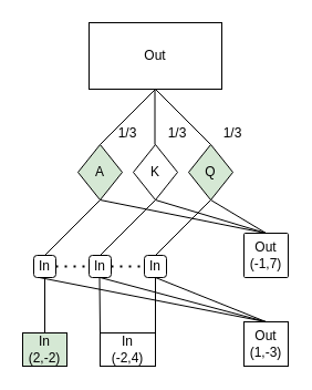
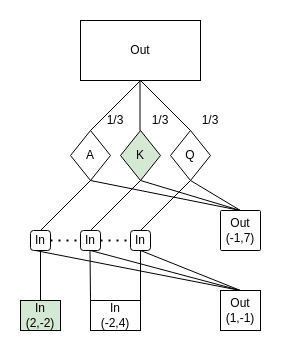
  <mxCell id="0" />
  <mxCell id="1" parent="0" />
  <mxCell id="2" value="Out" style="rounded=0;whiteSpace=wrap;html=1;" vertex="1" parent="1"><mxGeometry x="80" y="20" width="120" height="60" as="geometry" /></mxCell>
  <mxCell id="3" value="" style="endArrow=none;html=1;" edge="1" parent="1"><mxGeometry width="50" height="50" relative="1" as="geometry"><mxPoint x="90" y="130" as="sourcePoint" /><mxPoint x="140" y="80" as="targetPoint" /></mxGeometry></mxCell>
  <mxCell id="4" value="" style="endArrow=none;html=1;" edge="1" parent="1"><mxGeometry width="50" height="50" relative="1" as="geometry"><mxPoint x="190" y="130" as="sourcePoint" /><mxPoint x="140" y="80" as="targetPoint" /></mxGeometry></mxCell>
  <mxCell id="5" value="" style="endArrow=none;html=1;" edge="1" parent="1"><mxGeometry width="50" height="50" relative="1" as="geometry"><mxPoint x="139.5" y="130" as="sourcePoint" /><mxPoint x="139.5" y="80" as="targetPoint" /></mxGeometry></mxCell>
- <mxCell id="6" value="A" style="rhombus;whiteSpace=wrap;html=1;fillColor=#d5e8d4;" vertex="1" parent="1"><mxGeometry x="70" y="130" width="40" height="50" as="geometry" /></mxCell>
- <mxCell id="7" value="K" style="rhombus;whiteSpace=wrap;html=1;" vertex="1" parent="1"><mxGeometry x="120" y="130" width="40" height="50" as="geometry" /></mxCell>
- <mxCell id="8" value="Q" style="rhombus;whiteSpace=wrap;html=1;fillColor=#d5e8d4;" vertex="1" parent="1"><mxGeometry x="170" y="130" width="40" height="50" as="geometry" /></mxCell>
+ <mxCell id="6" value="A" style="rhombus;whiteSpace=wrap;html=1;" vertex="1" parent="1"><mxGeometry x="70" y="130" width="40" height="50" as="geometry" /></mxCell>
+ <mxCell id="7" value="K" style="rhombus;whiteSpace=wrap;html=1;fillColor=#d5e8d4;" vertex="1" parent="1"><mxGeometry x="120" y="130" width="40" height="50" as="geometry" /></mxCell>
+ <mxCell id="8" value="Q" style="rhombus;whiteSpace=wrap;html=1;" vertex="1" parent="1"><mxGeometry x="170" y="130" width="40" height="50" as="geometry" /></mxCell>
  <mxCell id="9" value="" style="endArrow=none;html=1;" edge="1" parent="1"><mxGeometry width="50" height="50" relative="1" as="geometry"><mxPoint x="40" y="230" as="sourcePoint" /><mxPoint x="90" y="180" as="targetPoint" /></mxGeometry></mxCell>
  <mxCell id="10" value="" style="endArrow=none;html=1;" edge="1" parent="1"><mxGeometry width="50" height="50" relative="1" as="geometry"><mxPoint x="90" y="230" as="sourcePoint" /><mxPoint x="140" y="180" as="targetPoint" /></mxGeometry></mxCell>
  <mxCell id="11" value="" style="endArrow=none;html=1;entryX=0.5;entryY=1;entryDx=0;entryDy=0;" edge="1" parent="1" target="8"><mxGeometry width="50" height="50" relative="1" as="geometry"><mxPoint x="140" y="230" as="sourcePoint" /><mxPoint x="190" y="180" as="targetPoint" /></mxGeometry></mxCell>
  <mxCell id="12" value="In" style="rounded=1;whiteSpace=wrap;html=1;" vertex="1" parent="1"><mxGeometry x="30" y="230" width="20" height="20" as="geometry" /></mxCell>
  <mxCell id="13" value="In" style="rounded=1;whiteSpace=wrap;html=1;" vertex="1" parent="1"><mxGeometry x="80" y="230" width="20" height="20" as="geometry" /></mxCell>
  <mxCell id="14" value="In" style="rounded=1;whiteSpace=wrap;html=1;" vertex="1" parent="1"><mxGeometry x="130" y="230" width="20" height="20" as="geometry" /></mxCell>
  <mxCell id="15" value="" style="endArrow=none;html=1;entryX=0.5;entryY=1;entryDx=0;entryDy=0;" edge="1" parent="1" target="8"><mxGeometry width="50" height="50" relative="1" as="geometry"><mxPoint x="240" y="210" as="sourcePoint" /><mxPoint x="290" y="160" as="targetPoint" /></mxGeometry></mxCell>
  <mxCell id="16" value="" style="endArrow=none;html=1;entryX=0.5;entryY=1;entryDx=0;entryDy=0;" edge="1" parent="1" target="7"><mxGeometry width="50" height="50" relative="1" as="geometry"><mxPoint x="240" y="210" as="sourcePoint" /><mxPoint x="290" y="160" as="targetPoint" /></mxGeometry></mxCell>
  <mxCell id="17" value="" style="endArrow=none;html=1;entryX=0.5;entryY=1;entryDx=0;entryDy=0;" edge="1" parent="1" target="6"><mxGeometry width="50" height="50" relative="1" as="geometry"><mxPoint x="240" y="210" as="sourcePoint" /><mxPoint x="290" y="160" as="targetPoint" /></mxGeometry></mxCell>
  <mxCell id="18" value="Out&lt;br&gt;(-1,7)" style="rounded=1;whiteSpace=wrap;html=1;arcSize=3;" vertex="1" parent="1"><mxGeometry x="220" y="210" width="40" height="40" as="geometry" /></mxCell>
  <mxCell id="19" value="" style="endArrow=none;dashed=1;html=1;dashPattern=1 3;strokeWidth=2;exitX=1;exitY=0.5;exitDx=0;exitDy=0;" edge="1" parent="1" source="12"><mxGeometry width="50" height="50" relative="1" as="geometry"><mxPoint x="30" y="290" as="sourcePoint" /><mxPoint x="80" y="240" as="targetPoint" /></mxGeometry></mxCell>
  <mxCell id="20" value="" style="endArrow=none;dashed=1;html=1;dashPattern=1 3;strokeWidth=2;exitX=1;exitY=0.5;exitDx=0;exitDy=0;" edge="1" parent="1" source="13"><mxGeometry width="50" height="50" relative="1" as="geometry"><mxPoint x="80" y="290" as="sourcePoint" /><mxPoint x="130" y="240" as="targetPoint" /></mxGeometry></mxCell>
  <mxCell id="21" value="" style="endArrow=none;html=1;" edge="1" parent="1"><mxGeometry width="50" height="50" relative="1" as="geometry"><mxPoint x="40" y="300" as="sourcePoint" /><mxPoint x="40" y="250" as="targetPoint" /></mxGeometry></mxCell>
  <mxCell id="22" value="" style="endArrow=none;html=1;" edge="1" parent="1"><mxGeometry width="50" height="50" relative="1" as="geometry"><mxPoint x="90" y="300" as="sourcePoint" /><mxPoint x="89.5" y="250" as="targetPoint" /></mxGeometry></mxCell>
  <mxCell id="23" value="" style="endArrow=none;html=1;" edge="1" parent="1"><mxGeometry width="50" height="50" relative="1" as="geometry"><mxPoint x="140" y="300" as="sourcePoint" /><mxPoint x="140" y="250" as="targetPoint" /></mxGeometry></mxCell>
  <mxCell id="24" value="In&lt;br&gt;(-2,4)" style="rounded=0;whiteSpace=wrap;html=1;" vertex="1" parent="1"><mxGeometry x="90" y="300" width="50" height="30" as="geometry" /></mxCell>
  <mxCell id="25" value="In&lt;br&gt;(2,-2)" style="rounded=0;whiteSpace=wrap;html=1;fillColor=#d5e8d4;" vertex="1" parent="1"><mxGeometry x="20" y="300" width="40" height="30" as="geometry" /></mxCell>
  <mxCell id="26" value="" style="endArrow=none;html=1;exitX=0.5;exitY=1;exitDx=0;exitDy=0;" edge="1" parent="1" source="14"><mxGeometry width="50" height="50" relative="1" as="geometry"><mxPoint x="190" y="340" as="sourcePoint" /><mxPoint x="240" y="290" as="targetPoint" /></mxGeometry></mxCell>
  <mxCell id="27" value="" style="endArrow=none;html=1;entryX=0.5;entryY=1;entryDx=0;entryDy=0;" edge="1" parent="1" target="13"><mxGeometry width="50" height="50" relative="1" as="geometry"><mxPoint x="240" y="290" as="sourcePoint" /><mxPoint x="290" y="240" as="targetPoint" /></mxGeometry></mxCell>
  <mxCell id="28" value="" style="endArrow=none;html=1;entryX=0.25;entryY=1;entryDx=0;entryDy=0;" edge="1" parent="1" target="12"><mxGeometry width="50" height="50" relative="1" as="geometry"><mxPoint x="240" y="290" as="sourcePoint" /><mxPoint x="290" y="240" as="targetPoint" /></mxGeometry></mxCell>
- <mxCell id="29" value="Out&lt;br&gt;(1,-3)" style="rounded=0;whiteSpace=wrap;html=1;" vertex="1" parent="1"><mxGeometry x="220" y="290" width="40" height="40" as="geometry" /></mxCell>
+ <mxCell id="29" value="Out&lt;br&gt;(1,-1)" style="rounded=0;whiteSpace=wrap;html=1;" vertex="1" parent="1"><mxGeometry x="220" y="290" width="40" height="40" as="geometry" /></mxCell>
  <mxCell id="30" value="1/3" style="text;html=1;strokeColor=none;fillColor=none;align=center;verticalAlign=middle;whiteSpace=wrap;rounded=0;" vertex="1" parent="1"><mxGeometry x="140" y="110" width="40" height="20" as="geometry" /></mxCell>
  <mxCell id="31" value="1/3" style="text;html=1;strokeColor=none;fillColor=none;align=center;verticalAlign=middle;whiteSpace=wrap;rounded=0;" vertex="1" parent="1"><mxGeometry x="190" y="110" width="40" height="20" as="geometry" /></mxCell>
  <mxCell id="32" value="1/3" style="text;html=1;strokeColor=none;fillColor=none;align=center;verticalAlign=middle;whiteSpace=wrap;rounded=0;" vertex="1" parent="1"><mxGeometry x="95" y="110" width="40" height="20" as="geometry" /></mxCell>
